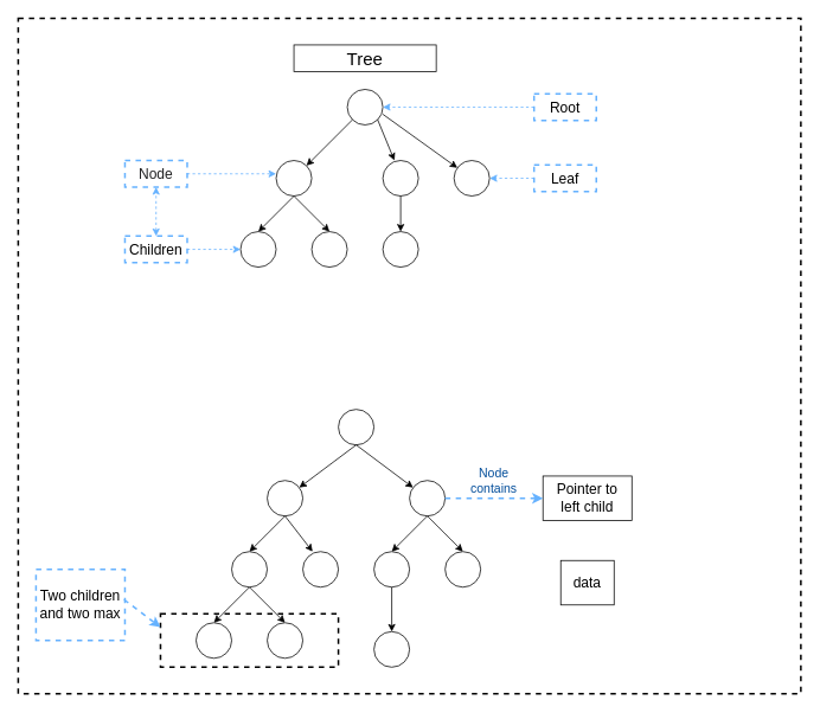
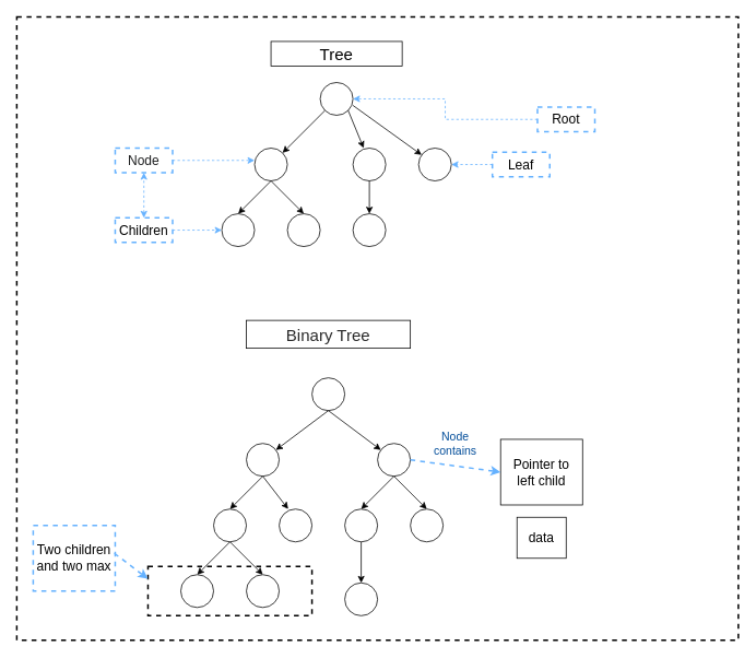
  <mxCell id="0" />
  <mxCell id="1" parent="0" />
  <mxCell id="2" value="" style="ellipse;whiteSpace=wrap;html=1;" vertex="1" parent="1"><mxGeometry x="390" y="100" width="40" height="40" as="geometry" /></mxCell>
  <mxCell id="3" value="" style="ellipse;whiteSpace=wrap;html=1;" vertex="1" parent="1"><mxGeometry x="310" y="180" width="40" height="40" as="geometry" /></mxCell>
  <mxCell id="4" value="" style="endArrow=classic;html=1;entryX=1;entryY=0;entryDx=0;entryDy=0;exitX=0;exitY=1;exitDx=0;exitDy=0;" edge="1" parent="1" source="2" target="3"><mxGeometry width="50" height="50" relative="1" as="geometry"><mxPoint x="450" y="340" as="sourcePoint" /><mxPoint x="500" y="290" as="targetPoint" /></mxGeometry></mxCell>
  <mxCell id="5" value="" style="ellipse;whiteSpace=wrap;html=1;" vertex="1" parent="1"><mxGeometry x="430" y="180" width="40" height="40" as="geometry" /></mxCell>
  <mxCell id="6" value="" style="endArrow=classic;html=1;entryX=0.325;entryY=0;entryDx=0;entryDy=0;exitX=1;exitY=1;exitDx=0;exitDy=0;entryPerimeter=0;" edge="1" parent="1" source="2" target="5"><mxGeometry width="50" height="50" relative="1" as="geometry"><mxPoint x="450" y="340" as="sourcePoint" /><mxPoint x="500" y="290" as="targetPoint" /></mxGeometry></mxCell>
  <mxCell id="7" value="" style="ellipse;whiteSpace=wrap;html=1;" vertex="1" parent="1"><mxGeometry x="510" y="180" width="40" height="40" as="geometry" /></mxCell>
  <mxCell id="8" value="" style="endArrow=classic;html=1;exitX=1;exitY=0.7;exitDx=0;exitDy=0;exitPerimeter=0;" edge="1" parent="1" source="2" target="7"><mxGeometry width="50" height="50" relative="1" as="geometry"><mxPoint x="450" y="340" as="sourcePoint" /><mxPoint x="500" y="290" as="targetPoint" /></mxGeometry></mxCell>
  <mxCell id="9" value="" style="ellipse;whiteSpace=wrap;html=1;" vertex="1" parent="1"><mxGeometry x="270" y="260" width="40" height="40" as="geometry" /></mxCell>
  <mxCell id="10" value="" style="ellipse;whiteSpace=wrap;html=1;" vertex="1" parent="1"><mxGeometry x="350" y="260" width="40" height="40" as="geometry" /></mxCell>
  <mxCell id="11" value="" style="endArrow=classic;html=1;entryX=0.5;entryY=0;entryDx=0;entryDy=0;exitX=0.5;exitY=1;exitDx=0;exitDy=0;" edge="1" parent="1" source="3" target="9"><mxGeometry width="50" height="50" relative="1" as="geometry"><mxPoint x="450" y="340" as="sourcePoint" /><mxPoint x="500" y="290" as="targetPoint" /></mxGeometry></mxCell>
  <mxCell id="12" value="" style="endArrow=classic;html=1;exitX=0.5;exitY=1;exitDx=0;exitDy=0;entryX=0.5;entryY=0;entryDx=0;entryDy=0;" edge="1" parent="1" source="3" target="10"><mxGeometry width="50" height="50" relative="1" as="geometry"><mxPoint x="450" y="340" as="sourcePoint" /><mxPoint x="500" y="290" as="targetPoint" /></mxGeometry></mxCell>
  <mxCell id="13" value="" style="ellipse;whiteSpace=wrap;html=1;" vertex="1" parent="1"><mxGeometry x="430" y="260" width="40" height="40" as="geometry" /></mxCell>
  <mxCell id="14" value="" style="endArrow=classic;html=1;entryX=0.5;entryY=0;entryDx=0;entryDy=0;exitX=0.5;exitY=1;exitDx=0;exitDy=0;" edge="1" parent="1" source="5" target="13"><mxGeometry width="50" height="50" relative="1" as="geometry"><mxPoint x="450" y="340" as="sourcePoint" /><mxPoint x="500" y="290" as="targetPoint" /></mxGeometry></mxCell>
  <mxCell id="15" style="edgeStyle=orthogonalEdgeStyle;rounded=0;orthogonalLoop=1;jettySize=auto;html=1;exitX=0;exitY=0.5;exitDx=0;exitDy=0;entryX=1;entryY=0.5;entryDx=0;entryDy=0;dashed=1;strokeColor=#66B2FF;" edge="1" parent="1" source="16" target="2"><mxGeometry relative="1" as="geometry" /></mxCell>
- <mxCell id="16" value="&lt;font style=&quot;font-size: 16px&quot;&gt;Root&lt;/font&gt;" style="text;html=1;fillColor=none;align=center;verticalAlign=middle;whiteSpace=wrap;rounded=0;dashed=1;strokeColor=#66B2FF;strokeWidth=2;" vertex="1" parent="1"><mxGeometry x="600" y="105" width="70" height="30" as="geometry" /></mxCell>
+ <mxCell id="16" value="&lt;font style=&quot;font-size: 16px&quot;&gt;Root&lt;/font&gt;" style="text;html=1;fillColor=none;align=center;verticalAlign=middle;whiteSpace=wrap;rounded=0;dashed=1;strokeColor=#66B2FF;strokeWidth=2;" vertex="1" parent="1"><mxGeometry x="655" y="130" width="70" height="30" as="geometry" /></mxCell>
  <mxCell id="17" style="edgeStyle=orthogonalEdgeStyle;rounded=0;orthogonalLoop=1;jettySize=auto;html=1;exitX=0;exitY=0.5;exitDx=0;exitDy=0;entryX=1;entryY=0.5;entryDx=0;entryDy=0;dashed=1;strokeColor=#66B2FF;" edge="1" parent="1" source="18" target="7"><mxGeometry relative="1" as="geometry" /></mxCell>
  <mxCell id="18" value="&lt;font style=&quot;font-size: 16px&quot;&gt;Leaf&lt;/font&gt;" style="text;html=1;fillColor=none;align=center;verticalAlign=middle;whiteSpace=wrap;rounded=0;dashed=1;strokeColor=#66B2FF;strokeWidth=2;" vertex="1" parent="1"><mxGeometry x="600" y="185" width="70" height="30" as="geometry" /></mxCell>
  <mxCell id="19" style="edgeStyle=orthogonalEdgeStyle;rounded=0;orthogonalLoop=1;jettySize=auto;html=1;exitX=1;exitY=0.5;exitDx=0;exitDy=0;dashed=1;strokeColor=#66B2FF;" edge="1" parent="1" source="20"><mxGeometry relative="1" as="geometry"><mxPoint x="310" y="195" as="targetPoint" /></mxGeometry></mxCell>
  <mxCell id="20" value="&lt;span style=&quot;color: rgb(32 , 33 , 34) ; font-family: sans-serif ; background-color: rgb(255 , 255 , 255)&quot;&gt;&lt;font style=&quot;font-size: 16px&quot;&gt;Node&lt;/font&gt;&lt;/span&gt;" style="text;html=1;fillColor=none;align=center;verticalAlign=middle;whiteSpace=wrap;rounded=0;dashed=1;strokeColor=#66B2FF;strokeWidth=2;" vertex="1" parent="1"><mxGeometry x="140" y="180" width="70" height="30" as="geometry" /></mxCell>
  <mxCell id="21" style="edgeStyle=orthogonalEdgeStyle;rounded=0;orthogonalLoop=1;jettySize=auto;html=1;exitX=1;exitY=0.5;exitDx=0;exitDy=0;entryX=0;entryY=0.5;entryDx=0;entryDy=0;dashed=1;strokeColor=#66B2FF;" edge="1" parent="1" source="22" target="9"><mxGeometry relative="1" as="geometry" /></mxCell>
  <mxCell id="22" value="&lt;font style=&quot;font-size: 16px&quot;&gt;Children&lt;/font&gt;" style="text;html=1;fillColor=none;align=center;verticalAlign=middle;whiteSpace=wrap;rounded=0;dashed=1;strokeColor=#66B2FF;strokeWidth=2;" vertex="1" parent="1"><mxGeometry x="140" y="265" width="70" height="30" as="geometry" /></mxCell>
  <mxCell id="23" value="" style="endArrow=classic;startArrow=classic;html=1;dashed=1;strokeColor=#66B2FF;entryX=0.5;entryY=1;entryDx=0;entryDy=0;exitX=0.5;exitY=0;exitDx=0;exitDy=0;" edge="1" parent="1" source="22" target="20"><mxGeometry width="50" height="50" relative="1" as="geometry"><mxPoint x="450" y="340" as="sourcePoint" /><mxPoint x="500" y="290" as="targetPoint" /></mxGeometry></mxCell>
  <mxCell id="24" value="&lt;font style=&quot;font-size: 20px&quot;&gt;Tree&lt;/font&gt;" style="text;html=1;fillColor=none;align=center;verticalAlign=middle;whiteSpace=wrap;rounded=0;strokeColor=#000000;" vertex="1" parent="1"><mxGeometry x="330" y="50" width="160" height="30" as="geometry" /></mxCell>
+ <mxCell id="25" value="&lt;span style=&quot;color: rgba(0 , 0 , 0 , 0.84) ; font-family: , sans-serif ; text-align: justify ; background-color: rgb(255 , 255 , 255)&quot;&gt;&lt;font style=&quot;font-size: 20px&quot;&gt;Binary Tree&lt;/font&gt;&lt;/span&gt;" style="rounded=0;whiteSpace=wrap;html=1;strokeColor=#000000;strokeWidth=1;" vertex="1" parent="1"><mxGeometry x="300" y="390" width="200" height="34" as="geometry" /></mxCell>
  <mxCell id="26" value="" style="ellipse;whiteSpace=wrap;html=1;" vertex="1" parent="1"><mxGeometry x="380" y="460" width="40" height="40" as="geometry" /></mxCell>
  <mxCell id="27" value="" style="ellipse;whiteSpace=wrap;html=1;" vertex="1" parent="1"><mxGeometry x="300" y="540" width="40" height="40" as="geometry" /></mxCell>
  <mxCell id="28" value="" style="ellipse;whiteSpace=wrap;html=1;" vertex="1" parent="1"><mxGeometry x="460" y="540" width="40" height="40" as="geometry" /></mxCell>
  <mxCell id="29" value="" style="ellipse;whiteSpace=wrap;html=1;" vertex="1" parent="1"><mxGeometry x="260" y="620" width="40" height="40" as="geometry" /></mxCell>
  <mxCell id="30" value="" style="ellipse;whiteSpace=wrap;html=1;" vertex="1" parent="1"><mxGeometry x="340" y="620" width="40" height="40" as="geometry" /></mxCell>
  <mxCell id="31" value="" style="ellipse;whiteSpace=wrap;html=1;" vertex="1" parent="1"><mxGeometry x="420" y="620" width="40" height="40" as="geometry" /></mxCell>
  <mxCell id="32" value="" style="ellipse;whiteSpace=wrap;html=1;" vertex="1" parent="1"><mxGeometry x="420" y="710" width="40" height="40" as="geometry" /></mxCell>
  <mxCell id="33" value="" style="endArrow=classic;html=1;" edge="1" parent="1" target="27"><mxGeometry width="50" height="50" relative="1" as="geometry"><mxPoint x="400" y="500" as="sourcePoint" /><mxPoint x="490" y="540" as="targetPoint" /></mxGeometry></mxCell>
  <mxCell id="34" value="" style="endArrow=classic;html=1;exitX=0.5;exitY=1;exitDx=0;exitDy=0;" edge="1" parent="1" source="26" target="28"><mxGeometry width="50" height="50" relative="1" as="geometry"><mxPoint x="395.858" y="504.142" as="sourcePoint" /><mxPoint x="344.142" y="555.858" as="targetPoint" /></mxGeometry></mxCell>
  <mxCell id="35" value="" style="endArrow=classic;html=1;strokeColor=#000000;exitX=0.5;exitY=1;exitDx=0;exitDy=0;entryX=0.5;entryY=0;entryDx=0;entryDy=0;" edge="1" parent="1" source="27" target="29"><mxGeometry width="50" height="50" relative="1" as="geometry"><mxPoint x="440" y="590" as="sourcePoint" /><mxPoint x="490" y="540" as="targetPoint" /></mxGeometry></mxCell>
  <mxCell id="36" value="" style="endArrow=classic;html=1;strokeColor=#000000;exitX=0.5;exitY=1;exitDx=0;exitDy=0;entryX=0.275;entryY=0;entryDx=0;entryDy=0;entryPerimeter=0;" edge="1" parent="1" source="27" target="30"><mxGeometry width="50" height="50" relative="1" as="geometry"><mxPoint x="440" y="590" as="sourcePoint" /><mxPoint x="490" y="540" as="targetPoint" /></mxGeometry></mxCell>
  <mxCell id="37" value="" style="endArrow=classic;html=1;strokeColor=#000000;exitX=0.5;exitY=1;exitDx=0;exitDy=0;entryX=0.5;entryY=0;entryDx=0;entryDy=0;" edge="1" parent="1" source="28" target="31"><mxGeometry width="50" height="50" relative="1" as="geometry"><mxPoint x="440" y="610" as="sourcePoint" /><mxPoint x="490" y="560" as="targetPoint" /></mxGeometry></mxCell>
  <mxCell id="38" value="" style="endArrow=classic;html=1;strokeColor=#000000;entryX=0.5;entryY=0;entryDx=0;entryDy=0;exitX=0.5;exitY=1;exitDx=0;exitDy=0;" edge="1" parent="1" source="31" target="32"><mxGeometry width="50" height="50" relative="1" as="geometry"><mxPoint x="440" y="610" as="sourcePoint" /><mxPoint x="490" y="560" as="targetPoint" /></mxGeometry></mxCell>
  <mxCell id="39" value="" style="ellipse;whiteSpace=wrap;html=1;" vertex="1" parent="1"><mxGeometry x="220" y="700" width="40" height="40" as="geometry" /></mxCell>
  <mxCell id="40" value="" style="ellipse;whiteSpace=wrap;html=1;" vertex="1" parent="1"><mxGeometry x="300" y="700" width="40" height="40" as="geometry" /></mxCell>
  <mxCell id="41" value="" style="endArrow=classic;html=1;strokeColor=#000000;exitX=0.5;exitY=1;exitDx=0;exitDy=0;entryX=0.5;entryY=0;entryDx=0;entryDy=0;" edge="1" parent="1" source="29" target="39"><mxGeometry width="50" height="50" relative="1" as="geometry"><mxPoint x="440" y="610" as="sourcePoint" /><mxPoint x="490" y="560" as="targetPoint" /></mxGeometry></mxCell>
  <mxCell id="42" value="" style="endArrow=classic;html=1;strokeColor=#000000;exitX=0.5;exitY=1;exitDx=0;exitDy=0;entryX=0.5;entryY=0;entryDx=0;entryDy=0;" edge="1" parent="1" source="29" target="40"><mxGeometry width="50" height="50" relative="1" as="geometry"><mxPoint x="440" y="610" as="sourcePoint" /><mxPoint x="490" y="560" as="targetPoint" /></mxGeometry></mxCell>
  <mxCell id="43" value="" style="ellipse;whiteSpace=wrap;html=1;" vertex="1" parent="1"><mxGeometry x="500" y="620" width="40" height="40" as="geometry" /></mxCell>
  <mxCell id="44" value="" style="endArrow=classic;html=1;strokeColor=#000000;entryX=0.5;entryY=0;entryDx=0;entryDy=0;" edge="1" parent="1" target="43"><mxGeometry width="50" height="50" relative="1" as="geometry"><mxPoint x="480" y="580" as="sourcePoint" /><mxPoint x="490" y="560" as="targetPoint" /></mxGeometry></mxCell>
  <mxCell id="45" value="" style="rounded=0;whiteSpace=wrap;html=1;strokeColor=#000000;strokeWidth=2;fillColor=none;dashed=1;" vertex="1" parent="1"><mxGeometry x="180" y="690" width="200" height="60" as="geometry" /></mxCell>
  <mxCell id="46" value="&lt;font style=&quot;font-size: 16px&quot;&gt;Two children and two max&lt;/font&gt;" style="text;html=1;fillColor=none;align=center;verticalAlign=middle;whiteSpace=wrap;rounded=0;dashed=1;strokeColor=#66B2FF;strokeWidth=2;" vertex="1" parent="1"><mxGeometry x="40" y="640" width="100" height="80" as="geometry" /></mxCell>
  <mxCell id="47" value="" style="endArrow=classic;html=1;dashed=1;strokeColor=#66B2FF;strokeWidth=2;entryX=0;entryY=0.25;entryDx=0;entryDy=0;exitX=0.99;exitY=0.425;exitDx=0;exitDy=0;exitPerimeter=0;" edge="1" parent="1" source="46" target="45"><mxGeometry width="50" height="50" relative="1" as="geometry"><mxPoint x="440" y="560" as="sourcePoint" /><mxPoint x="490" y="510" as="targetPoint" /></mxGeometry></mxCell>
- <mxCell id="48" value="&lt;font style=&quot;font-size: 16px&quot;&gt;Pointer to &lt;br&gt;left child&lt;/font&gt;" style="rounded=0;whiteSpace=wrap;html=1;" vertex="1" parent="1"><mxGeometry x="610" y="535" width="100" height="50" as="geometry" /></mxCell>
+ <mxCell id="48" value="&lt;font style=&quot;font-size: 16px&quot;&gt;Pointer to &lt;br&gt;left child&lt;/font&gt;" style="rounded=0;whiteSpace=wrap;html=1;" vertex="1" parent="1"><mxGeometry x="610" y="535" width="100" height="80" as="geometry" /></mxCell>
  <mxCell id="49" value="&lt;font style=&quot;font-size: 16px&quot;&gt;data&lt;/font&gt;" style="rounded=0;whiteSpace=wrap;html=1;" vertex="1" parent="1"><mxGeometry x="630" y="630" width="60" height="50" as="geometry" /></mxCell>
  <mxCell id="50" value="&lt;font style=&quot;font-size: 14px&quot; color=&quot;#004c99&quot;&gt;Node contains&lt;/font&gt;" style="text;html=1;strokeColor=none;align=center;verticalAlign=middle;whiteSpace=wrap;rounded=0;dashed=1;" vertex="1" parent="1"><mxGeometry x="520" y="510" width="70" height="60" as="geometry" /></mxCell>
  <mxCell id="51" value="" style="endArrow=classic;html=1;dashed=1;strokeColor=#66B2FF;strokeWidth=2;exitX=1;exitY=0.5;exitDx=0;exitDy=0;entryX=0;entryY=0.5;entryDx=0;entryDy=0;" edge="1" parent="1" source="28" target="48"><mxGeometry width="50" height="50" relative="1" as="geometry"><mxPoint x="440" y="490" as="sourcePoint" /><mxPoint x="490" y="440" as="targetPoint" /></mxGeometry></mxCell>
  <mxCell id="52" value="" style="rounded=0;whiteSpace=wrap;html=1;dashed=1;strokeColor=#000000;strokeWidth=2;fillColor=none;" vertex="1" parent="1"><mxGeometry x="20" y="20" width="880" height="760" as="geometry" /></mxCell>
